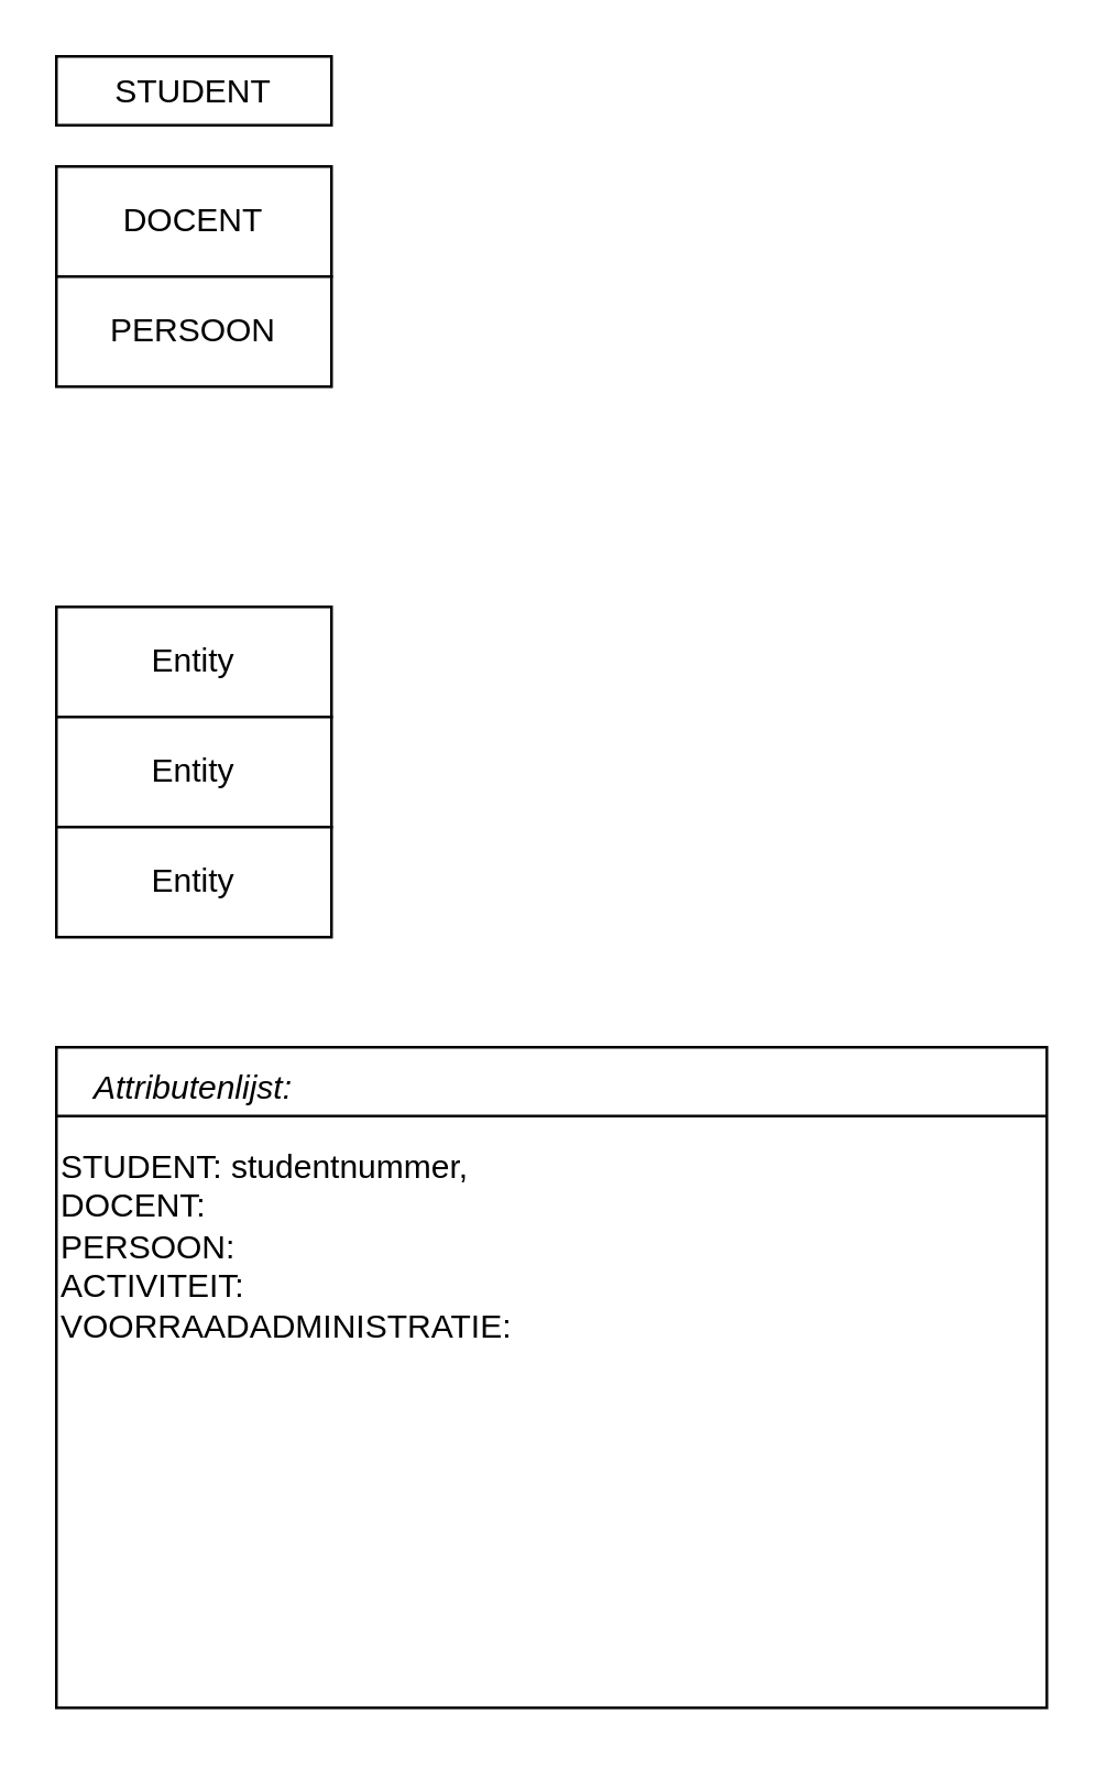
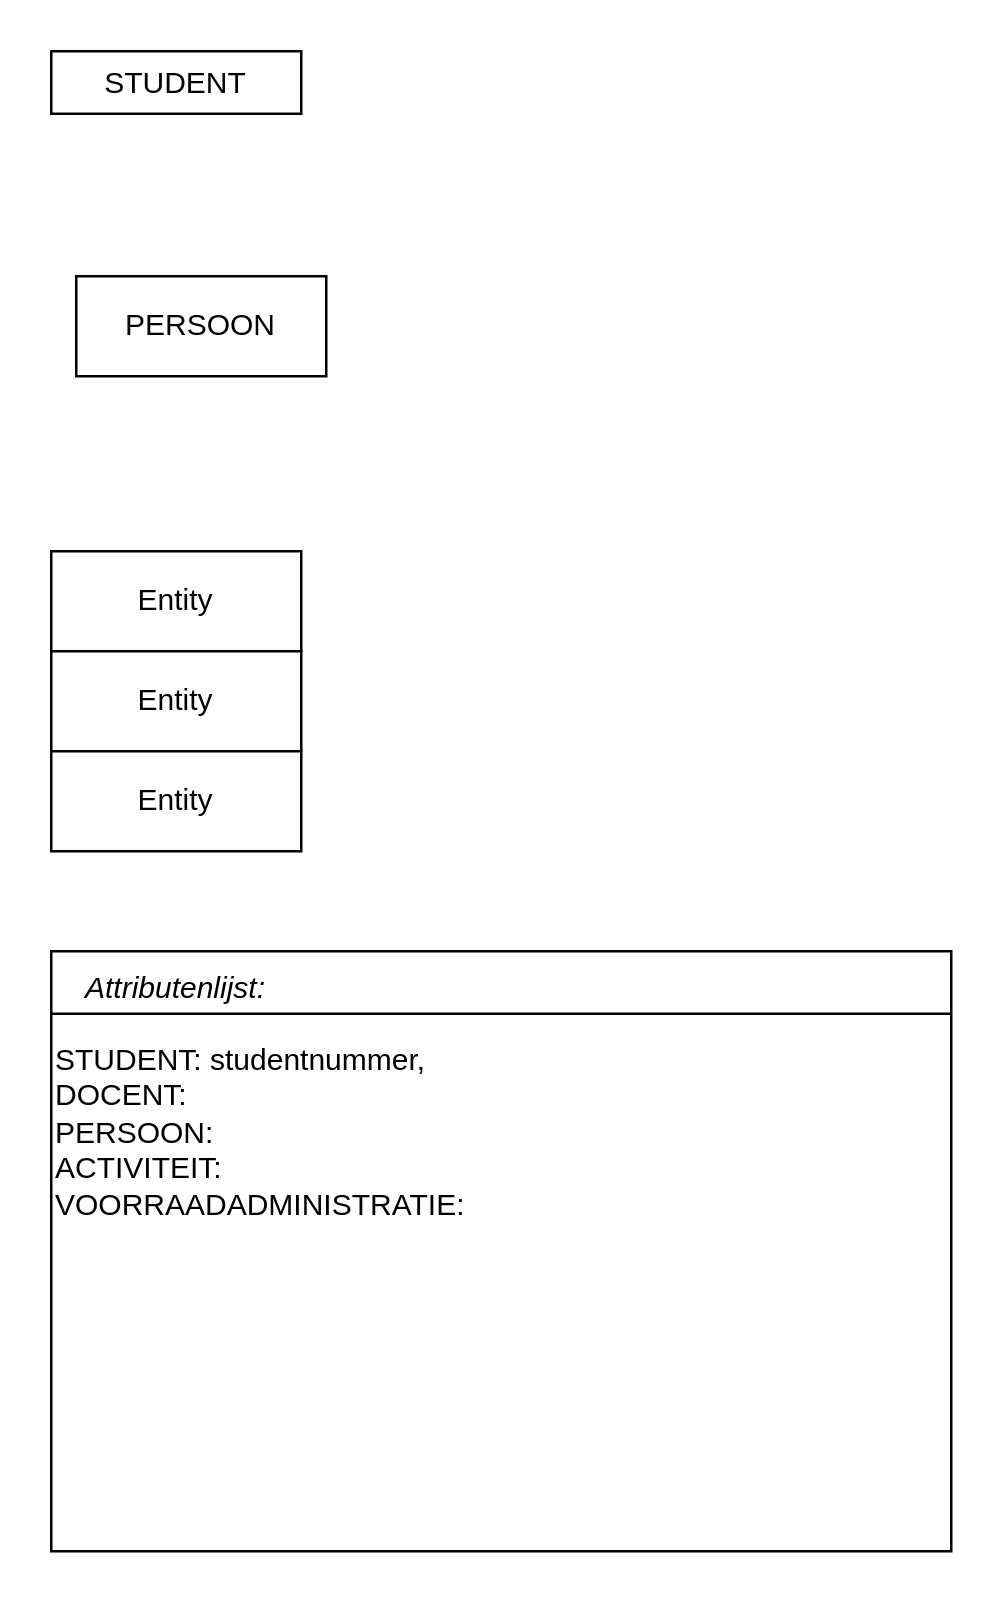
  <mxCell id="0" />
  <mxCell id="1" parent="0" />
  <mxCell id="2" value="STUDENT" style="whiteSpace=wrap;html=1;align=center;" vertex="1" parent="1"><mxGeometry x="20" y="20" width="100" height="25" as="geometry" /></mxCell>
- <mxCell id="3" value="DOCENT" style="whiteSpace=wrap;html=1;align=center;" vertex="1" parent="1"><mxGeometry x="20" y="60" width="100" height="40" as="geometry" /></mxCell>
- <mxCell id="4" value="PERSOON" style="whiteSpace=wrap;html=1;align=center;" vertex="1" parent="1"><mxGeometry x="20" y="100" width="100" height="40" as="geometry" /></mxCell>
+ <mxCell id="4" value="PERSOON" style="whiteSpace=wrap;html=1;align=center;" vertex="1" parent="1"><mxGeometry x="30" y="110" width="100" height="40" as="geometry" /></mxCell>
  <mxCell id="5" value="" style="rounded=0;whiteSpace=wrap;html=1;" vertex="1" parent="1"><mxGeometry x="20" y="380" width="360" height="240" as="geometry" /></mxCell>
  <mxCell id="6" value="&lt;i&gt;Attributenlijst:&lt;/i&gt;" style="text;html=1;align=center;verticalAlign=middle;whiteSpace=wrap;rounded=0;" vertex="1" parent="1"><mxGeometry x="20" y="380" width="100" height="30" as="geometry" /></mxCell>
  <mxCell id="7" value="" style="line;strokeWidth=1;rotatable=0;dashed=0;labelPosition=right;align=left;verticalAlign=middle;spacingTop=0;spacingLeft=6;points=[];portConstraint=eastwest;" vertex="1" parent="1"><mxGeometry x="20" y="400" width="360" height="10" as="geometry" /></mxCell>
  <mxCell id="8" value="&lt;div&gt;STUDENT: studentnummer,&lt;/div&gt;&lt;div&gt;DOCENT:&lt;/div&gt;&lt;div&gt;PERSOON:&lt;/div&gt;&lt;div&gt;ACTIVITEIT:&lt;/div&gt;&lt;div&gt;VOORRAADADMINISTRATIE:&lt;/div&gt;" style="text;html=1;align=left;verticalAlign=top;whiteSpace=wrap;rounded=0;fillColor=none;" vertex="1" parent="1"><mxGeometry x="20" y="410" width="360" height="210" as="geometry" /></mxCell>
  <mxCell id="9" value="Entity" style="whiteSpace=wrap;html=1;align=center;" vertex="1" parent="1"><mxGeometry x="20" y="220" width="100" height="40" as="geometry" /></mxCell>
  <mxCell id="10" value="Entity" style="whiteSpace=wrap;html=1;align=center;" vertex="1" parent="1"><mxGeometry x="20" y="260" width="100" height="40" as="geometry" /></mxCell>
  <mxCell id="11" value="Entity" style="whiteSpace=wrap;html=1;align=center;" vertex="1" parent="1"><mxGeometry x="20" y="300" width="100" height="40" as="geometry" /></mxCell>
